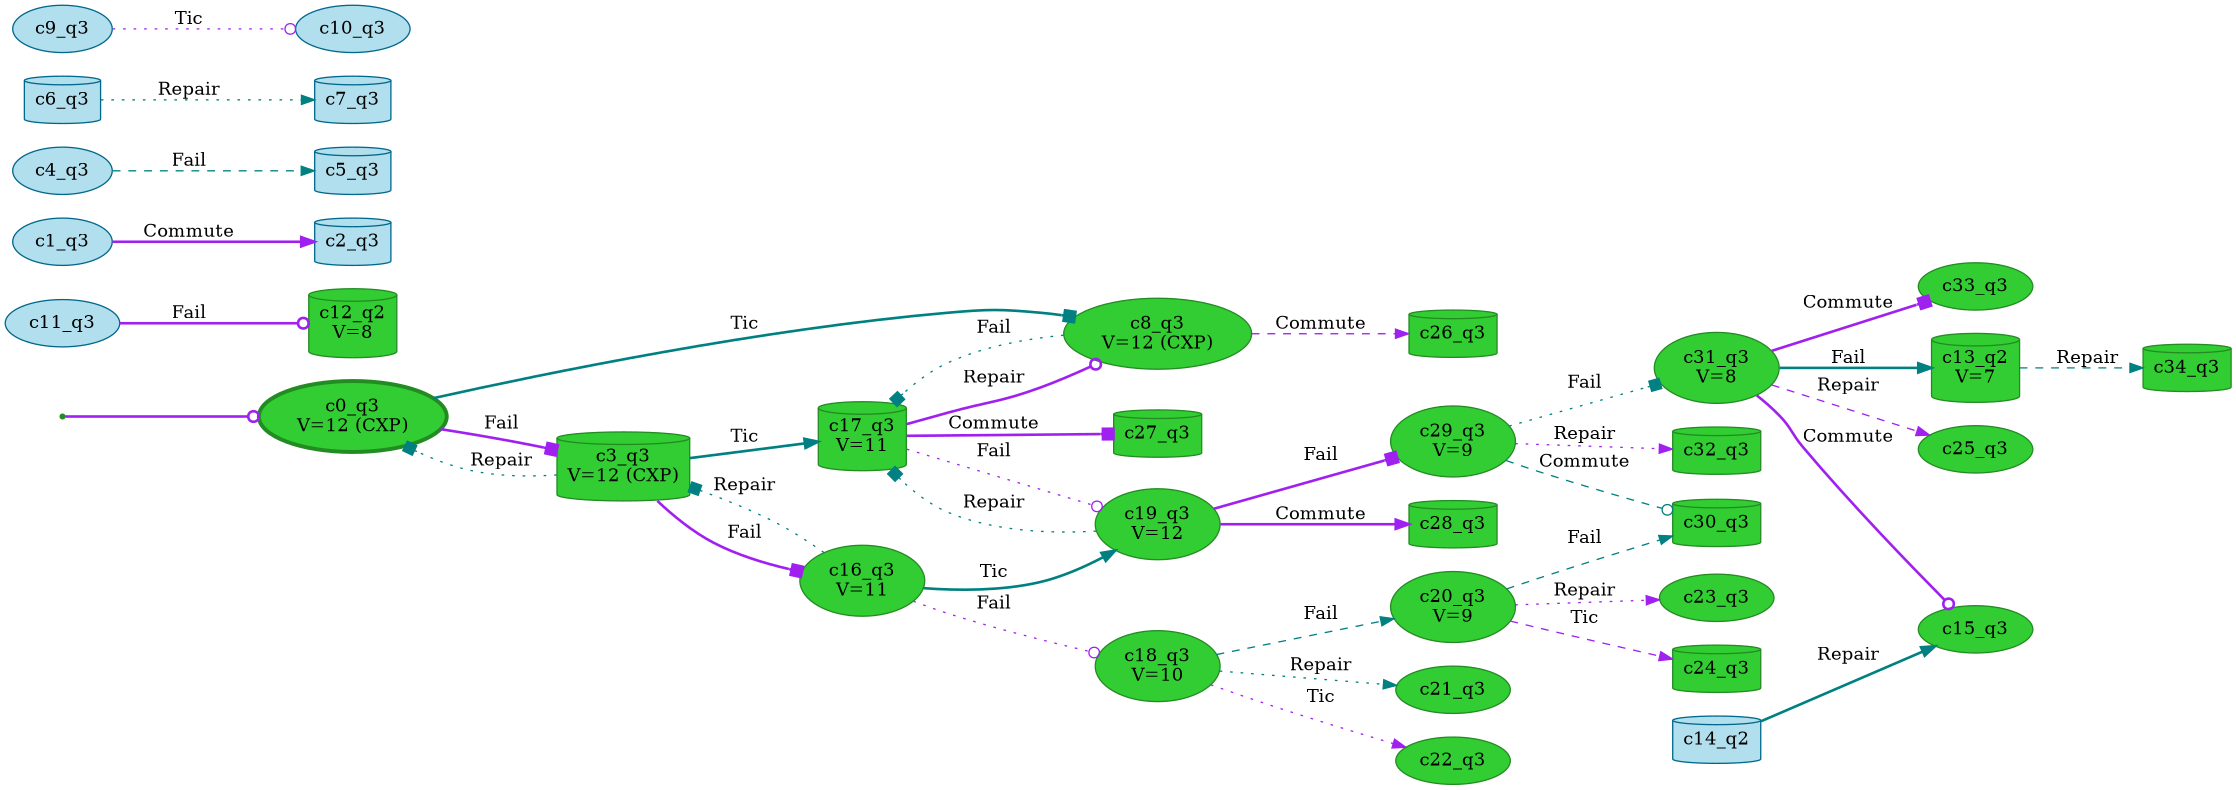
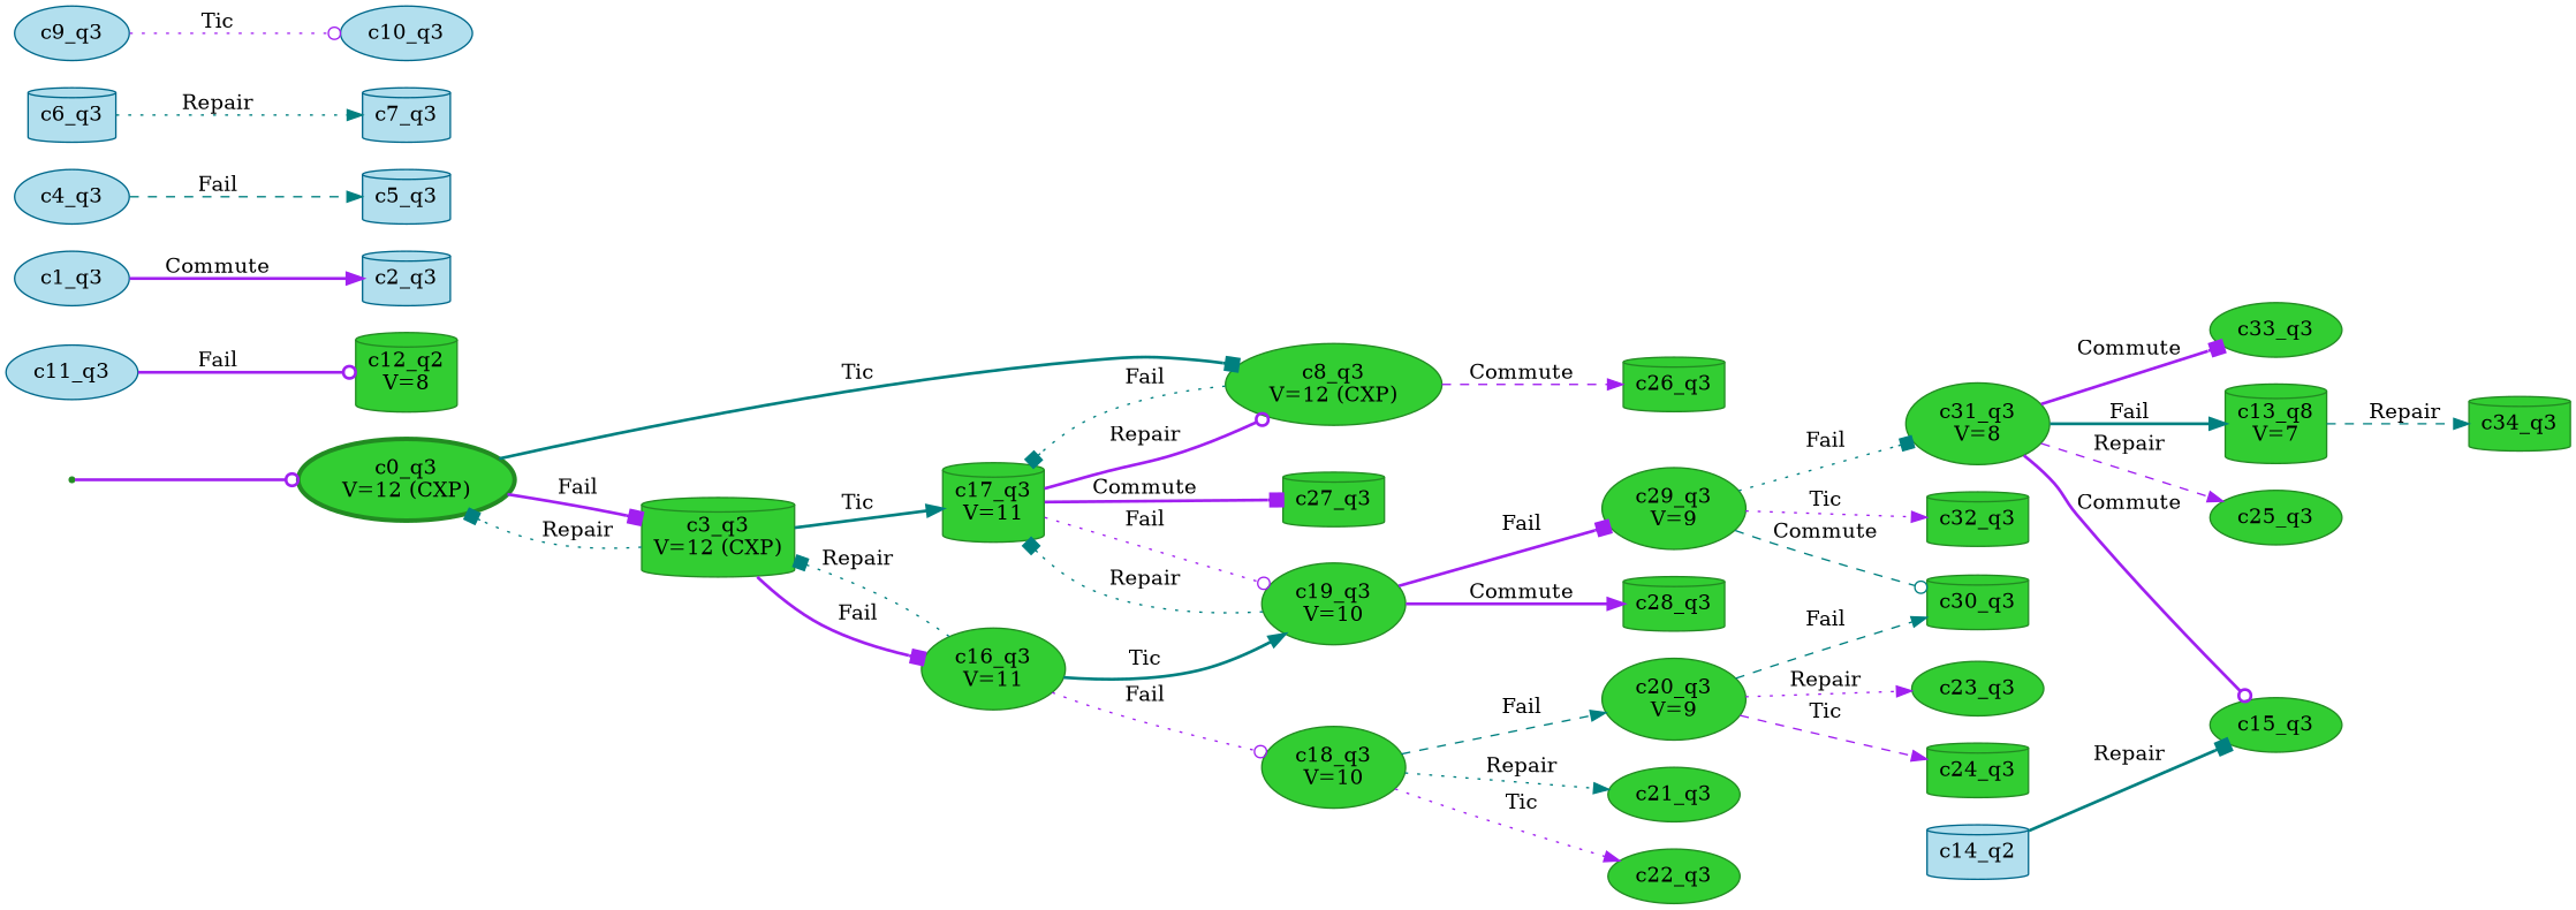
  digraph {
    rankdir=LR
    node [color=forestgreen shape=ellipse fillcolor=limegreen style="rounded, filled"]
    edge [arrowhead=normal color=purple style=bold]
    __invisible__ [shape=point fillcolor="" style=""]
    n2 [label="c0_q3\nV=12 (CXP)" penwidth=3]
    n3 [label="c3_q3\nV=12 (CXP)" shape=cylinder]
    n4 [label="c8_q3\nV=12 (CXP)"]
    n5 [label="c16_q3\nV=11"]
    n6 [label="c17_q3\nV=11" shape=cylinder]
    n7 [label=c26_q3 shape=cylinder]
    n8 [label="c18_q3\nV=10"]
-   n9 [label="c19_q3\nV=12"]
+   n9 [label="c19_q3\nV=10"]
    n10 [label=c27_q3 shape=cylinder]
    n11 [label="c20_q3\nV=9"]
    n12 [label=c21_q3]
    n13 [label=c22_q3]
    n14 [label=c28_q3 shape=cylinder]
    n15 [label="c29_q3\nV=9"]
    n16 [label=c23_q3]
    n17 [label=c24_q3 shape=cylinder]
    n18 [label=c30_q3 shape=cylinder]
    n19 [label="c12_q2\nV=8" shape=cylinder]
-   n20 [label="c13_q2\nV=7" shape=cylinder]
+   n20 [label="c13_q8\nV=7" shape=cylinder]
    n21 [label=c34_q3 shape=cylinder]
    n22 [label=c25_q3]
    n23 [label="c31_q3\nV=8"]
    n24 [label=c32_q3 shape=cylinder]
    n25 [label=c15_q3]
    n26 [label=c33_q3]
    n27 [color=deepskyblue4 fillcolor=lightblue2 label=c1_q3]
    n28 [color=deepskyblue4 fillcolor=lightblue2 label=c2_q3 shape=cylinder]
    n29 [color=deepskyblue4 fillcolor=lightblue2 label=c4_q3]
    n30 [color=deepskyblue4 fillcolor=lightblue2 label=c5_q3 shape=cylinder]
    n31 [color=deepskyblue4 fillcolor=lightblue2 label=c6_q3 shape=cylinder]
    n32 [color=deepskyblue4 fillcolor=lightblue2 label=c7_q3 shape=cylinder]
    n33 [color=deepskyblue4 fillcolor=lightblue2 label=c9_q3]
    n34 [color=deepskyblue4 fillcolor=lightblue2 label=c10_q3]
    n35 [color=deepskyblue4 fillcolor=lightblue2 label=c11_q3]
    n36 [color=deepskyblue4 fillcolor=lightblue2 label=c14_q2 shape=cylinder]
    __invisible__ -> n2 [arrowhead=odot]
    n2 -> n3 [arrowhead=box label=Fail]
    n2 -> n4 [arrowhead=box color=teal label=Tic]
    n3 -> n2 [arrowhead=box color=teal label=Repair style=dotted]
    n3 -> n5 [arrowhead=box label=Fail]
    n3 -> n6 [color=teal label=Tic]
    n4 -> n6 [arrowhead=box color=teal label=Fail style=dotted]
    n4 -> n7 [label=Commute style=dashed]
    n5 -> n3 [arrowhead=box color=teal label=Repair style=dotted]
    n5 -> n8 [arrowhead=odot label=Fail style=dotted]
    n5 -> n9 [color=teal label=Tic]
    n6 -> n4 [arrowhead=odot label=Repair]
    n6 -> n9 [arrowhead=odot label=Fail style=dotted]
    n6 -> n10 [arrowhead=box label=Commute]
    n8 -> n11 [color=teal label=Fail style=dashed]
    n8 -> n12 [color=teal label=Repair style=dotted]
    n8 -> n13 [label=Tic style=dotted]
    n9 -> n6 [arrowhead=box color=teal label=Repair style=dotted]
    n9 -> n14 [label=Commute]
    n9 -> n15 [arrowhead=box label=Fail]
    n11 -> n16 [label=Repair style=dotted]
    n11 -> n17 [label=Tic style=dashed]
    n11 -> n18 [color=teal label=Fail style=dashed]
    n15 -> n18 [arrowhead=odot color=teal label=Commute style=dashed]
    n15 -> n23 [arrowhead=box color=teal label=Fail style=dotted]
-   n15 -> n24 [label=Repair style=dotted]
+   n15 -> n24 [label=Tic style=dotted]
    n20 -> n21 [color=teal label=Repair style=dashed]
    n23 -> n20 [color=teal label=Fail]
    n23 -> n22 [label=Repair style=dashed]
    n23 -> n25 [arrowhead=odot label=Commute]
    n23 -> n26 [arrowhead=box label=Commute]
    n27 -> n28 [label=Commute]
    n29 -> n30 [color=teal label=Fail style=dashed]
    n31 -> n32 [color=teal label=Repair style=dotted]
    n33 -> n34 [arrowhead=odot label=Tic style=dotted]
    n35 -> n19 [arrowhead=odot label=Fail]
-   n36 -> n25 [color=teal label=Repair]
+   n36 -> n25 [arrowhead=box color=teal label=Repair]
  }
